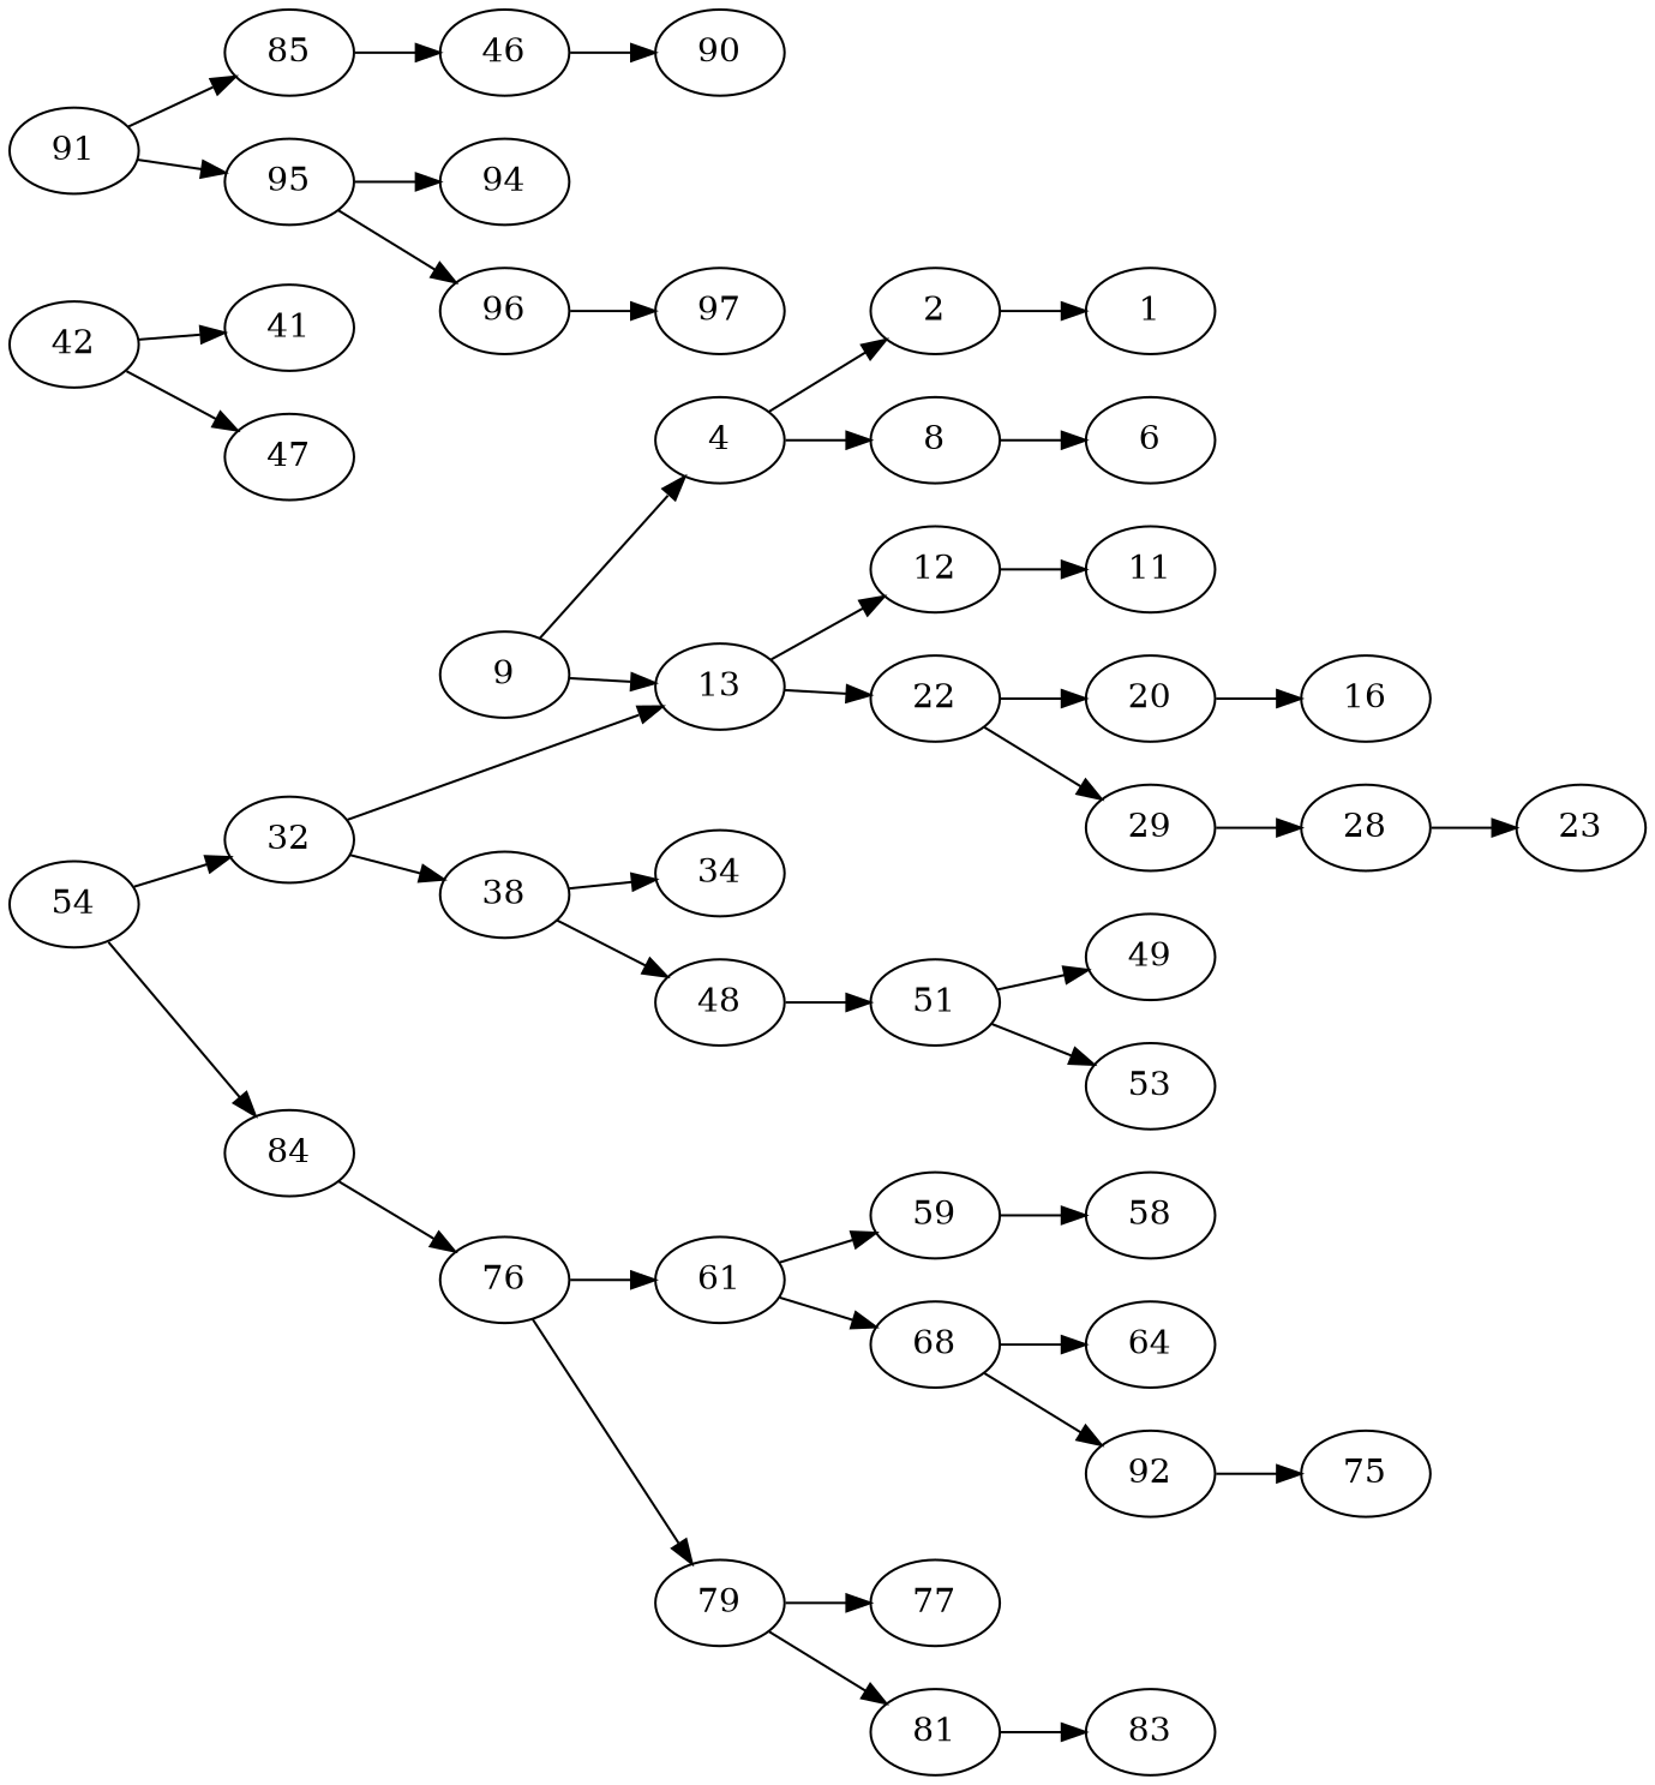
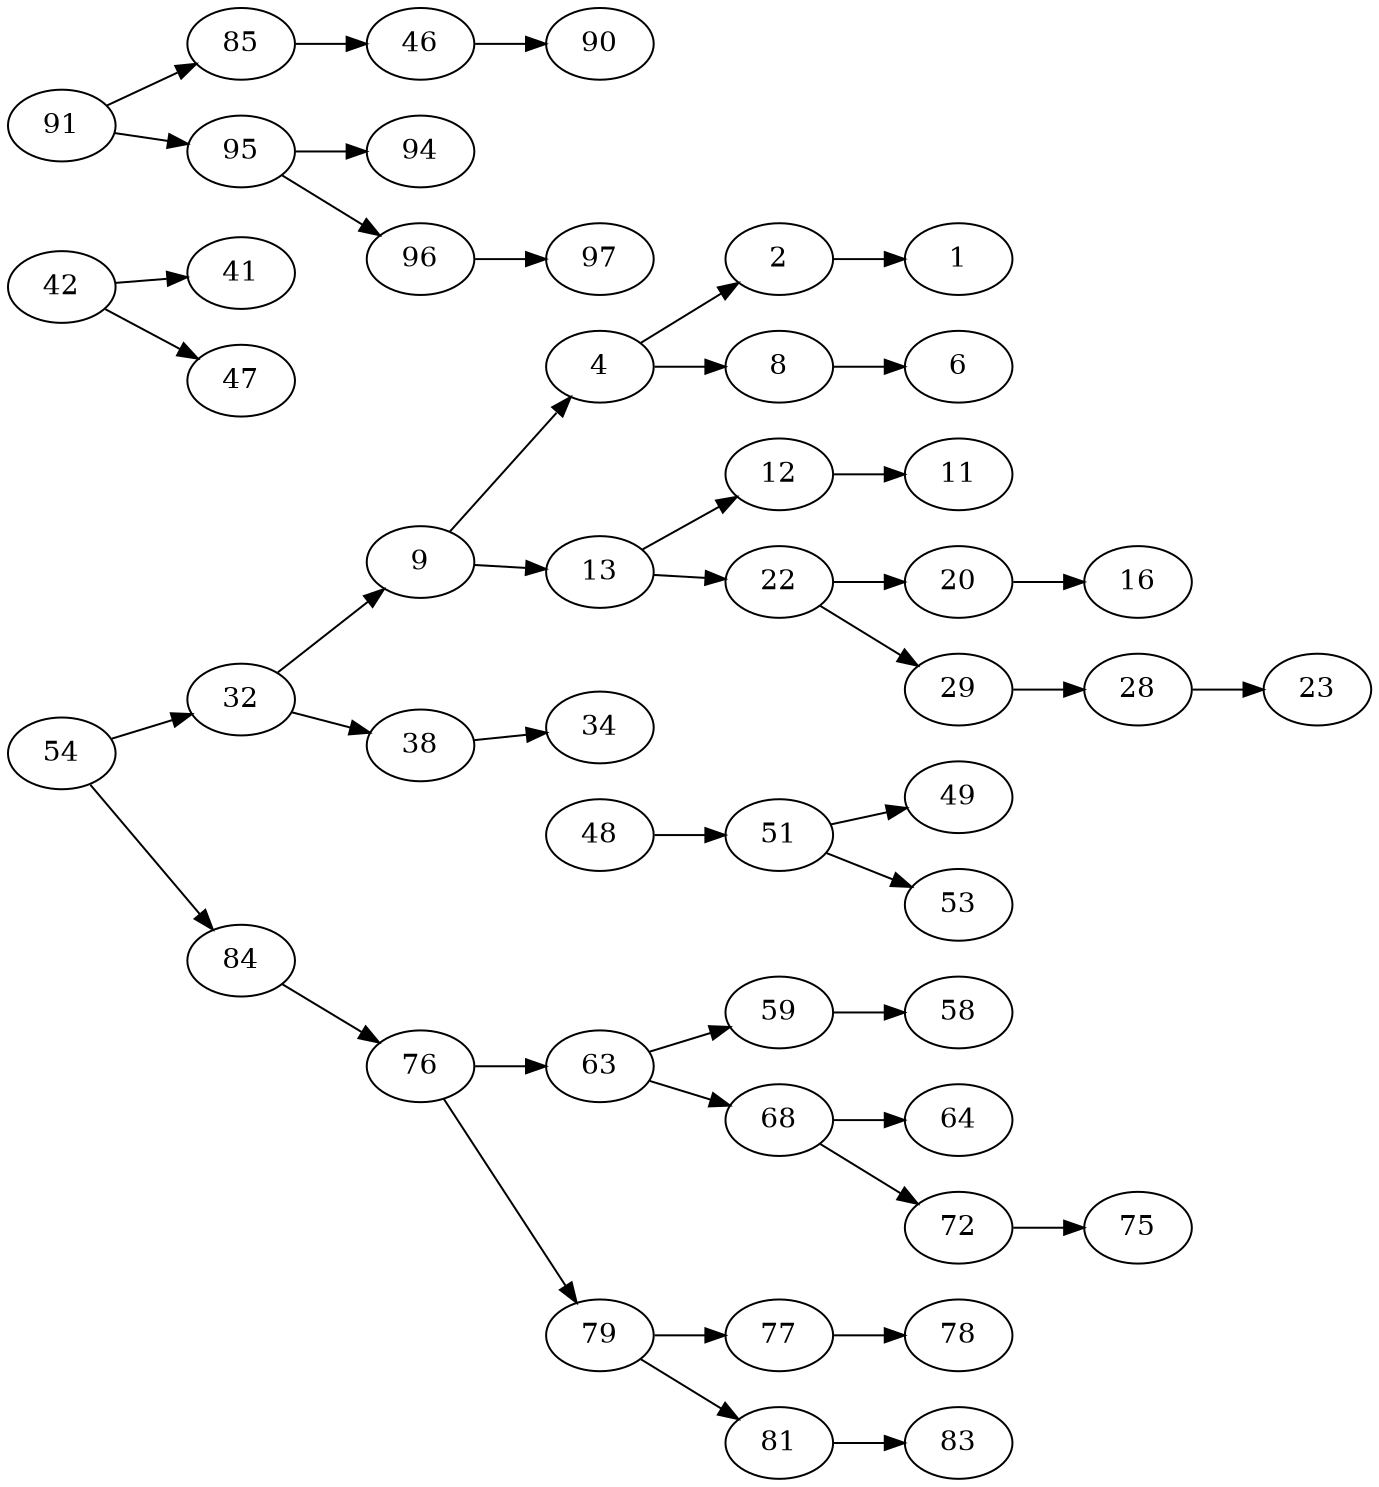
  digraph {
    rankdir=LR
    54
    32
    84
    9
    38
    76
    4
    13
    34
    48
    2
    8
    12
    22
    1
    6
    11
    20
    29
    16
    28
    23
    51
    42
    41
    47
    49
    53
-   61
+   61 [label=63]
    79
    91
    85
    95
    59
    68
    77
    81
    58
    64
-   72 [label=92]
+   72
    75
+   78
    83
    n44 [label=46]
    94
    96
    90
    97
    54 -> 32
    54 -> 84
-   32 -> 13
+   32 -> 9
    32 -> 38
    84 -> 76
    9 -> 4
    9 -> 13
    38 -> 34
-   38 -> 48
    76 -> 61
    76 -> 79
    4 -> 2
    4 -> 8
    13 -> 12
    13 -> 22
    48 -> 51
    2 -> 1
    8 -> 6
    12 -> 11
    22 -> 20
    22 -> 29
    20 -> 16
    29 -> 28
    28 -> 23
    51 -> 49
    51 -> 53
    42 -> 41
    42 -> 47
    61 -> 59
    61 -> 68
    79 -> 77
    79 -> 81
    91 -> 85
    91 -> 95
    85 -> n44
    95 -> 94
    95 -> 96
    59 -> 58
    68 -> 64
    68 -> 72
+   77 -> 78
    81 -> 83
    72 -> 75
    n44 -> 90
    96 -> 97
  }
